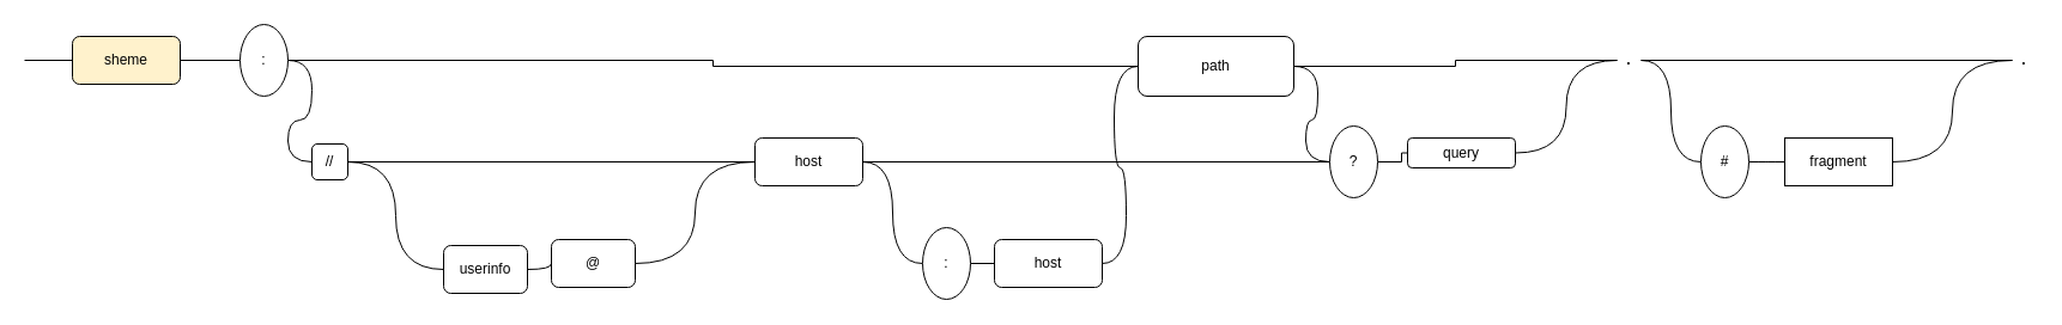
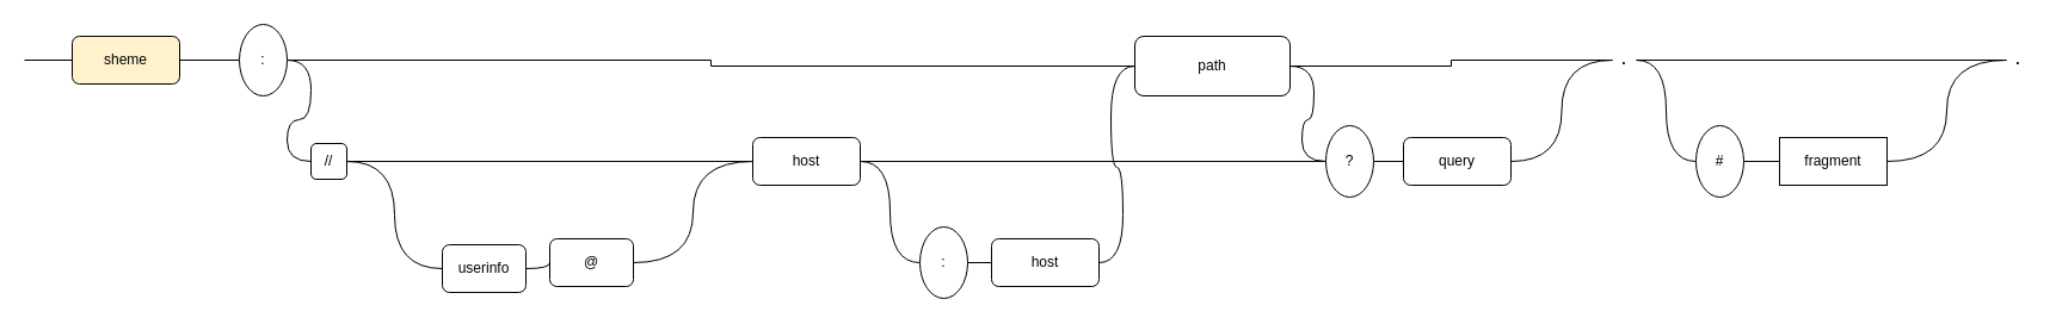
  <mxCell id="0" />
  <mxCell id="1" parent="0" />
  <mxCell id="2" style="edgeStyle=orthogonalEdgeStyle;rounded=0;orthogonalLoop=1;jettySize=auto;html=1;endArrow=none;endFill=0;" edge="1" parent="1" source="4" target="7"><mxGeometry relative="1" as="geometry" /></mxCell>
  <mxCell id="3" style="edgeStyle=orthogonalEdgeStyle;curved=1;orthogonalLoop=1;jettySize=auto;html=1;endArrow=none;endFill=0;" edge="1" parent="1" source="4"><mxGeometry relative="1" as="geometry"><mxPoint x="20" y="50" as="targetPoint" /></mxGeometry></mxCell>
  <mxCell id="4" value="sheme" style="rounded=1;whiteSpace=wrap;html=1;fillColor=#fff2cc;" vertex="1" parent="1"><mxGeometry x="60" y="30" width="90" height="40" as="geometry" /></mxCell>
  <mxCell id="5" style="edgeStyle=orthogonalEdgeStyle;rounded=0;orthogonalLoop=1;jettySize=auto;html=1;endArrow=none;endFill=0;" edge="1" parent="1" source="7" target="10"><mxGeometry relative="1" as="geometry" /></mxCell>
  <mxCell id="6" style="edgeStyle=orthogonalEdgeStyle;orthogonalLoop=1;jettySize=auto;html=1;entryX=0;entryY=0.5;entryDx=0;entryDy=0;curved=1;endArrow=none;endFill=0;" edge="1" parent="1" source="7" target="17"><mxGeometry relative="1" as="geometry" /></mxCell>
  <mxCell id="7" value=":" style="ellipse;whiteSpace=wrap;html=1;" vertex="1" parent="1"><mxGeometry x="200" y="20" width="40" height="60" as="geometry" /></mxCell>
  <mxCell id="8" style="edgeStyle=orthogonalEdgeStyle;rounded=0;orthogonalLoop=1;jettySize=auto;html=1;entryX=0;entryY=0.5;entryDx=0;entryDy=0;endArrow=none;endFill=0;" edge="1" parent="1" source="10" target="13"><mxGeometry relative="1" as="geometry" /></mxCell>
  <mxCell id="9" style="edgeStyle=orthogonalEdgeStyle;curved=1;orthogonalLoop=1;jettySize=auto;html=1;entryX=0;entryY=0.5;entryDx=0;entryDy=0;endArrow=none;endFill=0;" edge="1" parent="1" source="10" target="22"><mxGeometry relative="1" as="geometry" /></mxCell>
  <mxCell id="10" value="path" style="rounded=1;whiteSpace=wrap;html=1;" vertex="1" parent="1"><mxGeometry x="950" y="30" width="130" height="50" as="geometry" /></mxCell>
  <mxCell id="11" style="edgeStyle=orthogonalEdgeStyle;rounded=0;orthogonalLoop=1;jettySize=auto;html=1;entryX=0;entryY=0.5;entryDx=0;entryDy=0;endArrow=none;endFill=0;" edge="1" parent="1" source="13" target="14"><mxGeometry relative="1" as="geometry" /></mxCell>
  <mxCell id="12" style="edgeStyle=orthogonalEdgeStyle;curved=1;orthogonalLoop=1;jettySize=auto;html=1;entryX=0;entryY=0.5;entryDx=0;entryDy=0;endArrow=none;endFill=0;" edge="1" parent="1" source="13" target="34"><mxGeometry relative="1" as="geometry" /></mxCell>
  <mxCell id="13" value="&lt;b&gt;.&lt;/b&gt;" style="text;html=1;strokeColor=none;fillColor=none;align=center;verticalAlign=middle;whiteSpace=wrap;rounded=0;" vertex="1" parent="1"><mxGeometry x="1350" y="40" width="20" height="20" as="geometry" /></mxCell>
  <mxCell id="14" value="&lt;b&gt;.&lt;/b&gt;" style="text;html=1;strokeColor=none;fillColor=none;align=center;verticalAlign=middle;whiteSpace=wrap;rounded=0;" vertex="1" parent="1"><mxGeometry x="1680" y="40" width="20" height="20" as="geometry" /></mxCell>
  <mxCell id="15" style="edgeStyle=orthogonalEdgeStyle;orthogonalLoop=1;jettySize=auto;html=1;rounded=0;endArrow=none;endFill=0;" edge="1" parent="1" source="17" target="20"><mxGeometry relative="1" as="geometry" /></mxCell>
  <mxCell id="16" style="edgeStyle=orthogonalEdgeStyle;orthogonalLoop=1;jettySize=auto;html=1;entryX=0;entryY=0.5;entryDx=0;entryDy=0;endArrow=none;endFill=0;curved=1;" edge="1" parent="1" source="17" target="26"><mxGeometry relative="1" as="geometry" /></mxCell>
  <mxCell id="17" value="//" style="rounded=1;whiteSpace=wrap;html=1;" vertex="1" parent="1"><mxGeometry x="260" y="120" width="30" height="30" as="geometry" /></mxCell>
  <mxCell id="18" style="edgeStyle=orthogonalEdgeStyle;rounded=0;orthogonalLoop=1;jettySize=auto;html=1;endArrow=none;endFill=0;" edge="1" parent="1" source="20" target="22"><mxGeometry relative="1" as="geometry" /></mxCell>
  <mxCell id="19" style="edgeStyle=orthogonalEdgeStyle;curved=1;orthogonalLoop=1;jettySize=auto;html=1;entryX=0;entryY=0.5;entryDx=0;entryDy=0;endArrow=none;endFill=0;" edge="1" parent="1" source="20" target="32"><mxGeometry relative="1" as="geometry" /></mxCell>
  <mxCell id="20" value="host" style="rounded=1;whiteSpace=wrap;html=1;" vertex="1" parent="1"><mxGeometry x="630" y="115" width="90" height="40" as="geometry" /></mxCell>
  <mxCell id="21" style="edgeStyle=orthogonalEdgeStyle;rounded=0;orthogonalLoop=1;jettySize=auto;html=1;entryX=0;entryY=0.5;entryDx=0;entryDy=0;endArrow=none;endFill=0;" edge="1" parent="1" source="22" target="24"><mxGeometry relative="1" as="geometry" /></mxCell>
  <mxCell id="22" value="?" style="ellipse;whiteSpace=wrap;html=1;" vertex="1" parent="1"><mxGeometry x="1110" y="105" width="40" height="60" as="geometry" /></mxCell>
  <mxCell id="23" style="edgeStyle=orthogonalEdgeStyle;orthogonalLoop=1;jettySize=auto;html=1;entryX=0;entryY=0.5;entryDx=0;entryDy=0;curved=1;endArrow=none;endFill=0;" edge="1" parent="1" source="24" target="13"><mxGeometry relative="1" as="geometry" /></mxCell>
- <mxCell id="24" value="query" style="rounded=1;whiteSpace=wrap;html=1;" vertex="1" parent="1"><mxGeometry x="1175" y="115" width="90" height="25" as="geometry" /></mxCell>
+ <mxCell id="24" value="query" style="rounded=1;whiteSpace=wrap;html=1;" vertex="1" parent="1"><mxGeometry x="1175" y="115" width="90" height="40" as="geometry" /></mxCell>
  <mxCell id="25" style="edgeStyle=orthogonalEdgeStyle;curved=1;orthogonalLoop=1;jettySize=auto;html=1;endArrow=none;endFill=0;" edge="1" parent="1" source="26" target="28"><mxGeometry relative="1" as="geometry" /></mxCell>
  <mxCell id="26" value="userinfo" style="rounded=1;whiteSpace=wrap;html=1;" vertex="1" parent="1"><mxGeometry x="370" y="205" width="70" height="40" as="geometry" /></mxCell>
  <mxCell id="27" style="edgeStyle=orthogonalEdgeStyle;curved=1;orthogonalLoop=1;jettySize=auto;html=1;entryX=0;entryY=0.5;entryDx=0;entryDy=0;endArrow=none;endFill=0;" edge="1" parent="1" source="28" target="20"><mxGeometry relative="1" as="geometry" /></mxCell>
  <mxCell id="28" value="@" style="rounded=1;whiteSpace=wrap;html=1;" vertex="1" parent="1"><mxGeometry x="460" y="200" width="70" height="40" as="geometry" /></mxCell>
  <mxCell id="29" style="edgeStyle=orthogonalEdgeStyle;curved=1;orthogonalLoop=1;jettySize=auto;html=1;entryX=0;entryY=0.5;entryDx=0;entryDy=0;endArrow=none;endFill=0;" edge="1" parent="1" source="30" target="10"><mxGeometry relative="1" as="geometry" /></mxCell>
  <mxCell id="30" value="host" style="rounded=1;whiteSpace=wrap;html=1;" vertex="1" parent="1"><mxGeometry x="830" y="200" width="90" height="40" as="geometry" /></mxCell>
  <mxCell id="31" style="edgeStyle=orthogonalEdgeStyle;curved=1;orthogonalLoop=1;jettySize=auto;html=1;entryX=0;entryY=0.5;entryDx=0;entryDy=0;endArrow=none;endFill=0;" edge="1" parent="1" source="32" target="30"><mxGeometry relative="1" as="geometry" /></mxCell>
  <mxCell id="32" value=":" style="ellipse;whiteSpace=wrap;html=1;" vertex="1" parent="1"><mxGeometry x="770" y="190" width="40" height="60" as="geometry" /></mxCell>
  <mxCell id="33" style="edgeStyle=orthogonalEdgeStyle;curved=1;orthogonalLoop=1;jettySize=auto;html=1;entryX=0;entryY=0.5;entryDx=0;entryDy=0;endArrow=none;endFill=0;" edge="1" parent="1" source="34" target="36"><mxGeometry relative="1" as="geometry" /></mxCell>
  <mxCell id="34" value="#" style="ellipse;whiteSpace=wrap;html=1;" vertex="1" parent="1"><mxGeometry x="1420" y="105" width="40" height="60" as="geometry" /></mxCell>
  <mxCell id="35" style="edgeStyle=orthogonalEdgeStyle;curved=1;orthogonalLoop=1;jettySize=auto;html=1;entryX=0;entryY=0.5;entryDx=0;entryDy=0;endArrow=none;endFill=0;" edge="1" parent="1" source="36" target="14"><mxGeometry relative="1" as="geometry" /></mxCell>
  <mxCell id="36" value="fragment" style="whiteSpace=wrap;html=1;rounded=0;" vertex="1" parent="1"><mxGeometry x="1490" y="115" width="90" height="40" as="geometry" /></mxCell>
